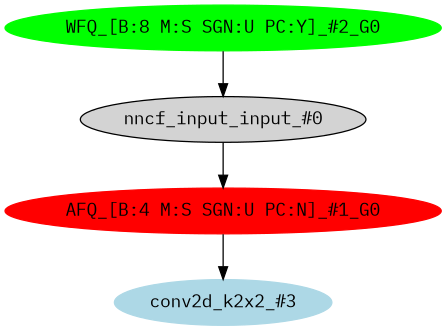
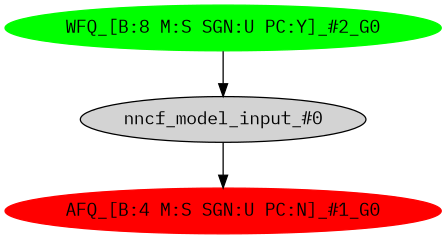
  strict digraph {
    fontname="IBM Plex Mono"
    node [fontname="IBM Plex Mono" style=filled type=symmetric_quantize]
    edge [fontname="IBM Plex Mono"]
-   n1 [label="nncf_input_input_#0" type=nncf_model_input]
+   n1 [label="nncf_model_input_#0" type=nncf_model_input]
    n2 [color=red label="AFQ_[B:4 M:S SGN:U PC:N]_#1_G0" scope=SymmetricQuantizer]
-   n3 [color=lightblue label="conv2d_k2x2_#3" scope="BasicConvTestModel/NNCFConv2d[conv]" type=conv2d]
    n4 [color=green label="WFQ_[B:8 M:S SGN:U PC:Y]_#2_G0" scope="BasicConvTestModel/NNCFConv2d[conv]/ModuleDict[pre_ops]/UpdateWeight[0]/SymmetricQuantizer[op]"]
    n1 -> n2
-   n2 -> n3
    n4 -> n1
  }
